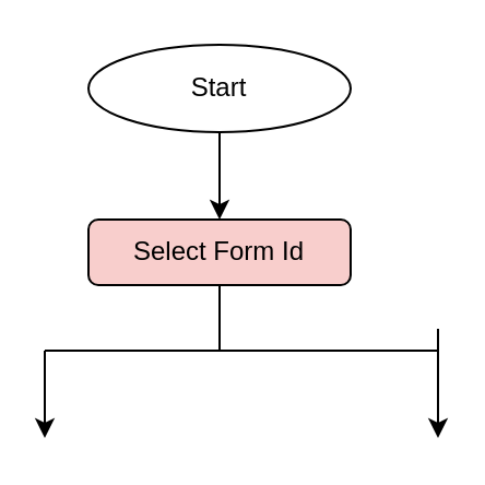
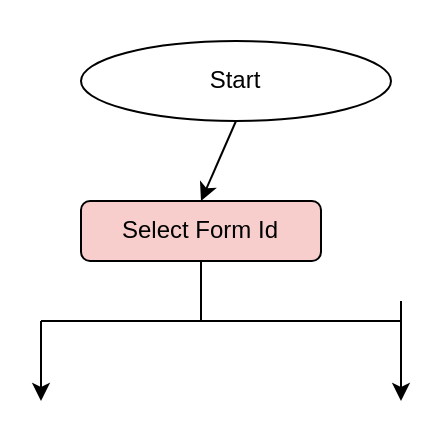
  <mxCell id="0" />
  <mxCell id="1" parent="0" />
- <mxCell id="2" value="Start" style="ellipse;whiteSpace=wrap;html=1;" vertex="1" parent="1"><mxGeometry x="40" y="20" width="120" height="40" as="geometry" /></mxCell>
+ <mxCell id="2" value="Start" style="ellipse;whiteSpace=wrap;html=1;" vertex="1" parent="1"><mxGeometry x="40" y="20" width="155" height="40" as="geometry" /></mxCell>
  <mxCell id="3" value="Select Form Id" style="rounded=1;whiteSpace=wrap;html=1;fillColor=#f8cecc;" vertex="1" parent="1"><mxGeometry x="40" y="100" width="120" height="30" as="geometry" /></mxCell>
  <mxCell id="4" value="" style="endArrow=classic;html=1;exitX=0.5;exitY=1;exitDx=0;exitDy=0;exitPerimeter=0;" edge="1" parent="1" source="2"><mxGeometry width="50" height="50" relative="1" as="geometry"><mxPoint x="100" y="70" as="sourcePoint" /><mxPoint x="100" y="100" as="targetPoint" /></mxGeometry></mxCell>
  <mxCell id="5" value="" style="endArrow=none;html=1;entryX=0.5;entryY=1;entryDx=0;entryDy=0;" edge="1" parent="1" target="3"><mxGeometry width="50" height="50" relative="1" as="geometry"><mxPoint x="100" y="160" as="sourcePoint" /><mxPoint x="160" y="270" as="targetPoint" /></mxGeometry></mxCell>
  <mxCell id="6" value="" style="endArrow=none;html=1;" edge="1" parent="1"><mxGeometry width="50" height="50" relative="1" as="geometry"><mxPoint x="20" y="160" as="sourcePoint" /><mxPoint x="200" y="160" as="targetPoint" /><Array as="points" /></mxGeometry></mxCell>
  <mxCell id="7" value="" style="endArrow=classic;html=1;" edge="1" parent="1"><mxGeometry width="50" height="50" relative="1" as="geometry"><mxPoint x="20" y="160" as="sourcePoint" /><mxPoint x="20" y="200" as="targetPoint" /></mxGeometry></mxCell>
  <mxCell id="8" value="" style="endArrow=classic;html=1;" edge="1" parent="1"><mxGeometry width="50" height="50" relative="1" as="geometry"><mxPoint x="200" y="150" as="sourcePoint" /><mxPoint x="200" y="200" as="targetPoint" /></mxGeometry></mxCell>
